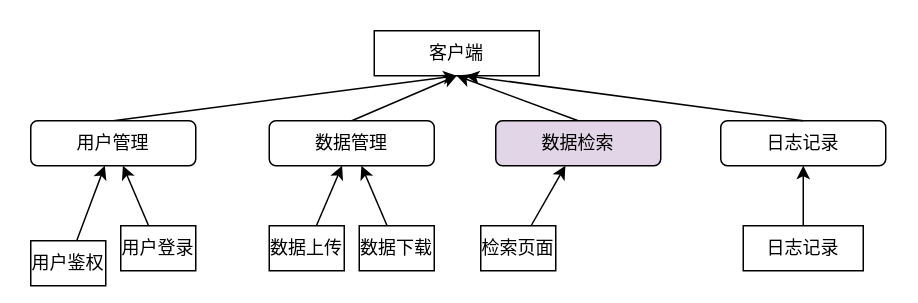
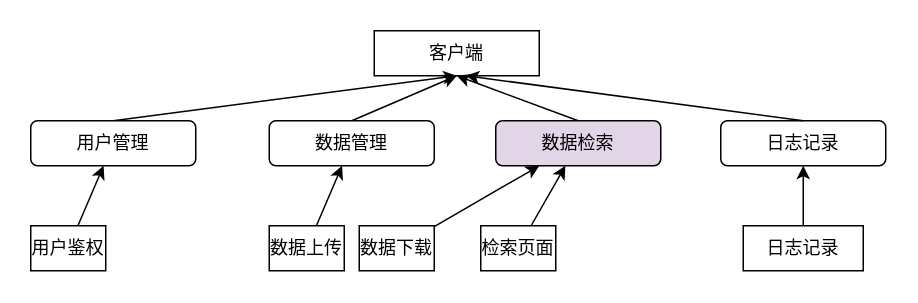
  <mxCell id="0" />
  <mxCell id="1" parent="0" />
  <mxCell id="2" value="客户端" style="rounded=0;whiteSpace=wrap;html=1;" vertex="1" parent="1"><mxGeometry x="249" y="20" width="110" height="30" as="geometry" /></mxCell>
  <mxCell id="3" style="rounded=0;orthogonalLoop=1;jettySize=auto;html=1;exitX=0.5;exitY=0;exitDx=0;exitDy=0;entryX=0.5;entryY=1;entryDx=0;entryDy=0;" edge="1" parent="1" source="4" target="2"><mxGeometry relative="1" as="geometry" /></mxCell>
  <mxCell id="4" value="用户管理" style="rounded=1;whiteSpace=wrap;html=1;" vertex="1" parent="1"><mxGeometry x="20" y="80" width="110" height="30" as="geometry" /></mxCell>
  <mxCell id="5" style="rounded=0;orthogonalLoop=1;jettySize=auto;html=1;exitX=0.5;exitY=0;exitDx=0;exitDy=0;entryX=0.5;entryY=1;entryDx=0;entryDy=0;" edge="1" parent="1" source="6" target="2"><mxGeometry relative="1" as="geometry" /></mxCell>
  <mxCell id="6" value="数据管理" style="rounded=1;whiteSpace=wrap;html=1;" vertex="1" parent="1"><mxGeometry x="179" y="80" width="110" height="30" as="geometry" /></mxCell>
  <mxCell id="7" style="rounded=0;orthogonalLoop=1;jettySize=auto;html=1;exitX=0.5;exitY=0;exitDx=0;exitDy=0;entryX=0.5;entryY=1;entryDx=0;entryDy=0;" edge="1" parent="1" source="8" target="2"><mxGeometry relative="1" as="geometry" /></mxCell>
  <mxCell id="8" value="数据检索" style="rounded=1;whiteSpace=wrap;html=1;fillColor=#e1d5e7;" vertex="1" parent="1"><mxGeometry x="330" y="80" width="110" height="30" as="geometry" /></mxCell>
  <mxCell id="9" value="日志记录" style="rounded=1;whiteSpace=wrap;html=1;" vertex="1" parent="1"><mxGeometry x="480" y="80" width="110" height="30" as="geometry" /></mxCell>
  <mxCell id="10" value="" style="rounded=0;orthogonalLoop=1;jettySize=auto;html=1;" edge="1" parent="1" source="11" target="4"><mxGeometry relative="1" as="geometry" /></mxCell>
- <mxCell id="11" value="用户鉴权" style="rounded=0;whiteSpace=wrap;html=1;" vertex="1" parent="1"><mxGeometry x="20" y="160" width="50" height="30" as="geometry" /></mxCell>
- <mxCell id="12" value="" style="rounded=0;orthogonalLoop=1;jettySize=auto;html=1;" edge="1" parent="1" source="13" target="4"><mxGeometry relative="1" as="geometry" /></mxCell>
- <mxCell id="13" value="用户登录" style="rounded=0;whiteSpace=wrap;html=1;" vertex="1" parent="1"><mxGeometry x="80" y="150" width="50" height="30" as="geometry" /></mxCell>
+ <mxCell id="11" value="用户鉴权" style="rounded=0;whiteSpace=wrap;html=1;" vertex="1" parent="1"><mxGeometry x="20" y="150" width="50" height="30" as="geometry" /></mxCell>
  <mxCell id="14" value="" style="rounded=0;orthogonalLoop=1;jettySize=auto;html=1;" edge="1" parent="1" source="15" target="6"><mxGeometry relative="1" as="geometry" /></mxCell>
  <mxCell id="15" value="数据上传" style="rounded=0;whiteSpace=wrap;html=1;" vertex="1" parent="1"><mxGeometry x="179" y="150" width="50" height="30" as="geometry" /></mxCell>
- <mxCell id="16" value="" style="rounded=0;orthogonalLoop=1;jettySize=auto;html=1;" edge="1" parent="1" source="17" target="6"><mxGeometry relative="1" as="geometry" /></mxCell>
+ <mxCell id="16" value="" style="rounded=0;orthogonalLoop=1;jettySize=auto;html=1;" edge="1" parent="1" source="17" target="8"><mxGeometry relative="1" as="geometry" /></mxCell>
  <mxCell id="17" value="数据下载" style="rounded=0;whiteSpace=wrap;html=1;" vertex="1" parent="1"><mxGeometry x="239" y="150" width="50" height="30" as="geometry" /></mxCell>
  <mxCell id="18" value="" style="rounded=0;orthogonalLoop=1;jettySize=auto;html=1;" edge="1" parent="1" source="19" target="8"><mxGeometry relative="1" as="geometry" /></mxCell>
  <mxCell id="19" value="检索页面" style="rounded=0;whiteSpace=wrap;html=1;" vertex="1" parent="1"><mxGeometry x="320" y="150" width="50" height="30" as="geometry" /></mxCell>
  <mxCell id="20" value="" style="edgeStyle=orthogonalEdgeStyle;rounded=0;orthogonalLoop=1;jettySize=auto;html=1;" edge="1" parent="1" source="21" target="9"><mxGeometry relative="1" as="geometry" /></mxCell>
  <mxCell id="21" value="日志记录" style="rounded=0;whiteSpace=wrap;html=1;" vertex="1" parent="1"><mxGeometry x="495" y="150" width="80" height="30" as="geometry" /></mxCell>
  <mxCell id="22" style="rounded=0;orthogonalLoop=1;jettySize=auto;html=1;exitX=0.5;exitY=0;exitDx=0;exitDy=0;" edge="1" parent="1" source="9"><mxGeometry relative="1" as="geometry"><mxPoint x="310" y="50" as="targetPoint" /></mxGeometry></mxCell>
